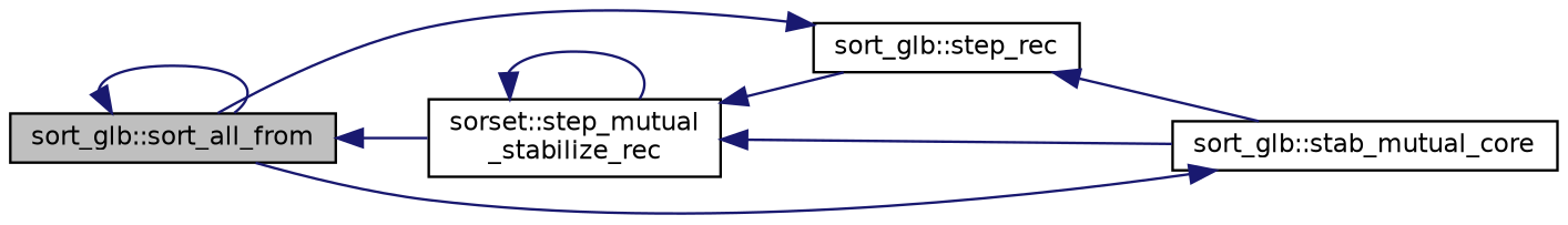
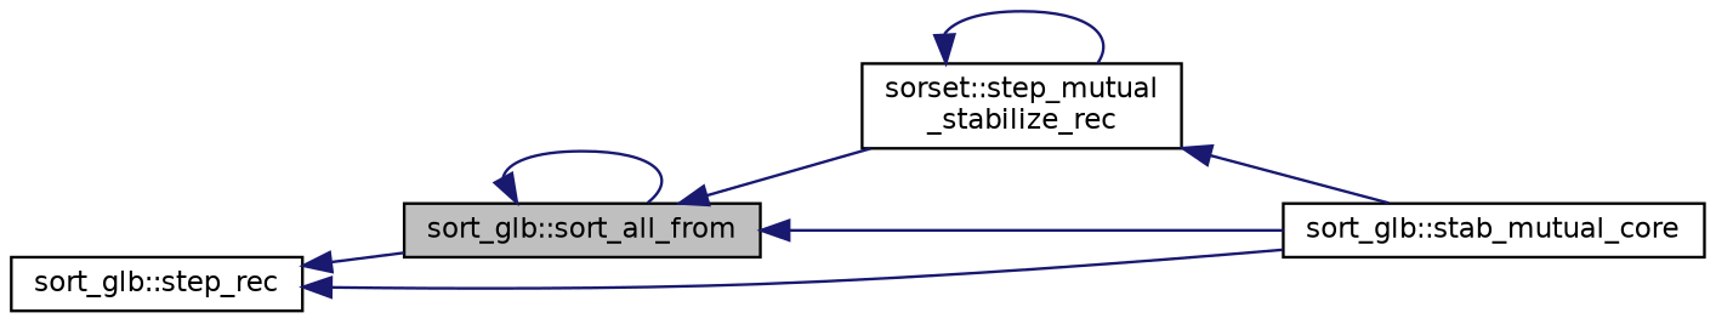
  digraph {
    rankdir=LR
    node [color=black fillcolor=white fontname=Helvetica fontsize=10 shape=record style=filled]
    edge [color=midnightblue dir=back fontname=Helvetica fontsize=10 labelfontname=Helvetica labelfontsize=10 style=solid]
    n1 [fillcolor=grey75 fontcolor=black height=0.2 label="sort_glb::sort_all_from" width=0.4]
    n2 [height=0.2 label="sorset::step_mutual\l_stabilize_rec" width=0.4]
    n3 [height=0.2 label="sort_glb::step_rec" width=0.4]
    n4 [height=0.2 label="sort_glb::stab_mutual_core" width=0.4]
    n1 -> n1
    n1 -> n2
    n2 -> n2
-   n2 -> n3
    n2 -> n4
    n3 -> n1
    n3 -> n4
-   n4 -> n1
+   n1 -> n4
  }
